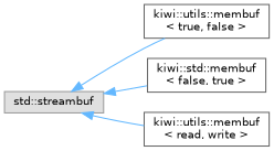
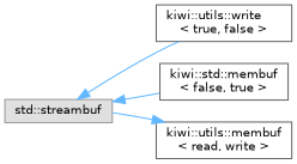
  digraph {
    rankdir=LR
    node [color=grey40 fillcolor=white fontname=Helvetica fontsize=10 shape=box style=filled]
    edge [color=steelblue1 dir=back fontname=Helvetica fontsize=10 labelfontname=Helvetica labelfontsize=10 style=solid]
    n1 [color=grey60 fillcolor="#E0E0E0" height=0.2 label="std::streambuf" width=0.4]
-   n2 [height=0.2 label="kiwi::utils::membuf\l\< true, false \>" width=0.4]
+   n2 [height=0.2 label="kiwi::utils::write\l\< true, false \>" width=0.4]
    n3 [height=0.2 label="kiwi::std::membuf\l\< false, true \>" width=0.4]
    n4 [height=0.2 label="kiwi::utils::membuf\l\< read, write \>" width=0.4]
    n1 -> n2
    n1 -> n3
-   n1 -> n4
+   n4 -> n1
  }
